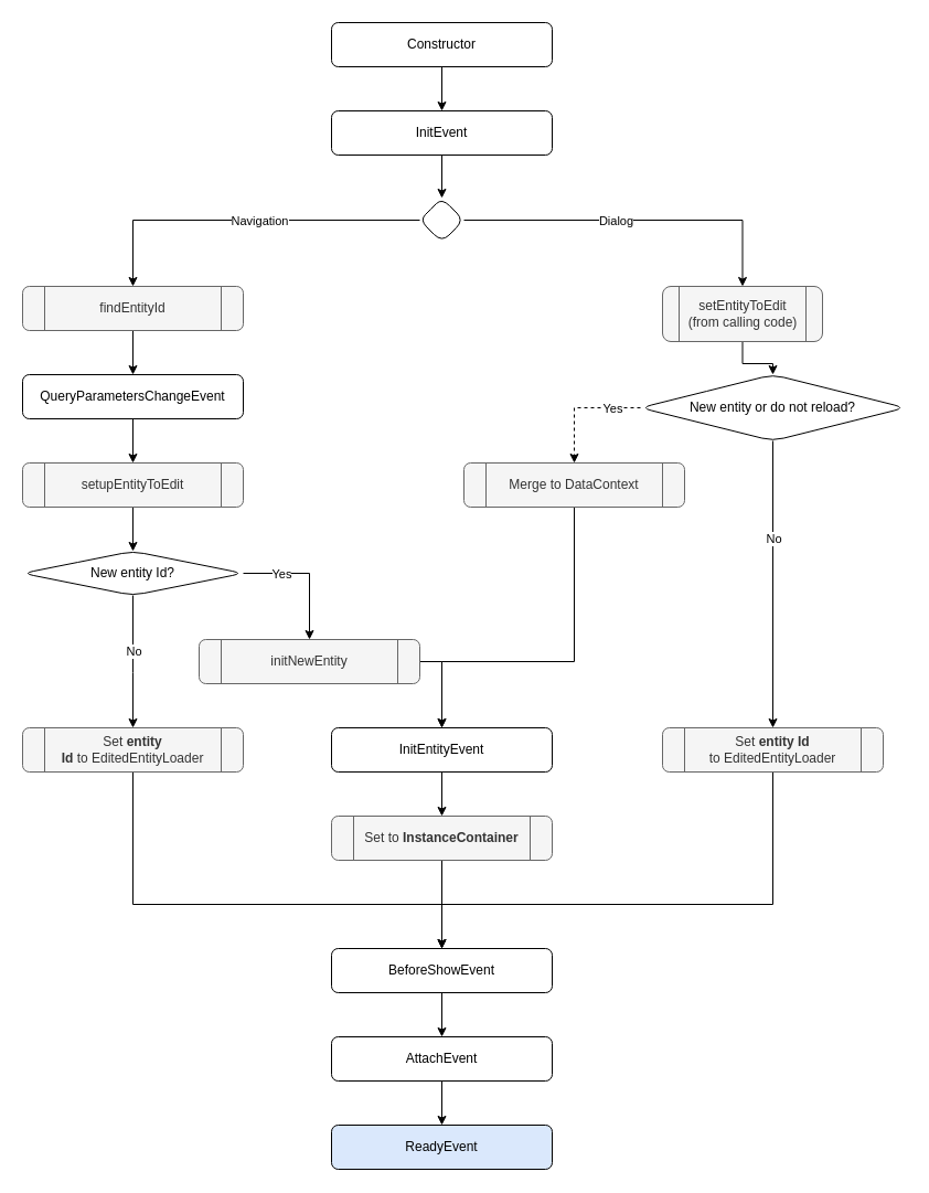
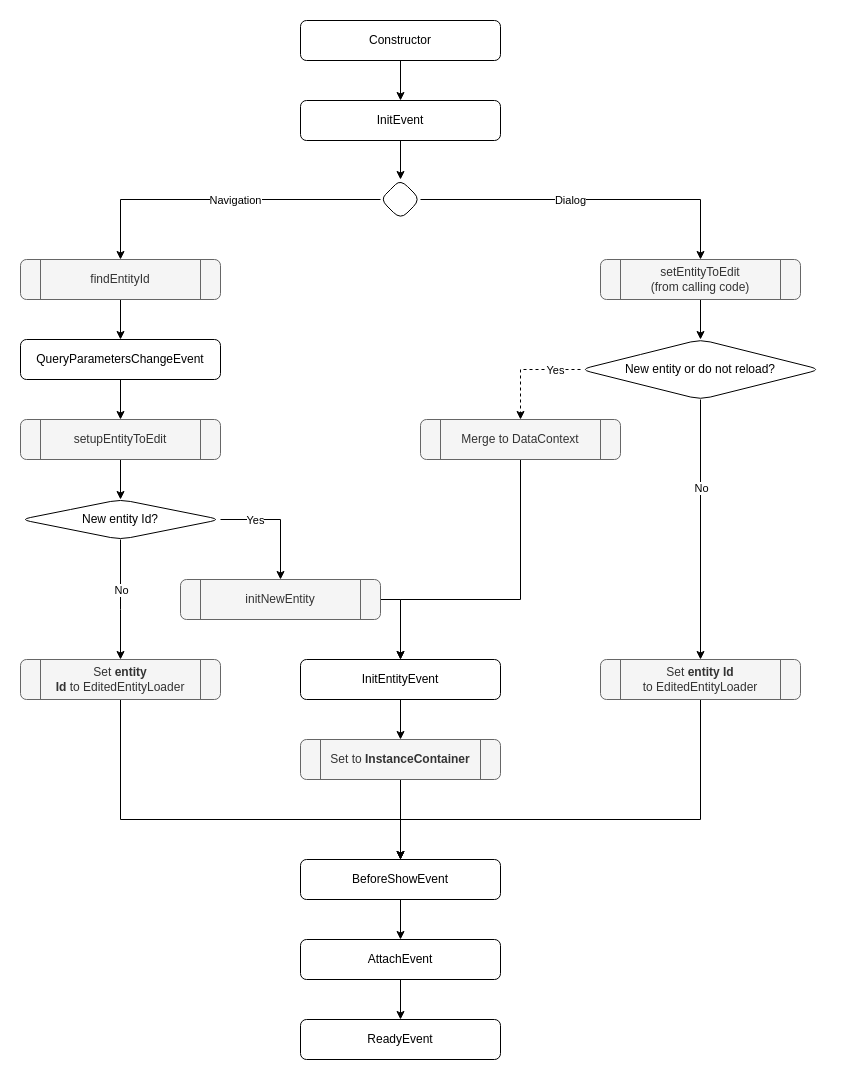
  <mxCell id="0" />
  <mxCell id="1" parent="0" />
  <mxCell id="2" value="" style="edgeStyle=orthogonalEdgeStyle;rounded=0;orthogonalLoop=1;jettySize=auto;html=1;" edge="1" parent="1" source="3" target="5"><mxGeometry relative="1" as="geometry" /></mxCell>
  <mxCell id="3" value="Constructor" style="rounded=1;whiteSpace=wrap;html=1;fontSize=12;glass=0;strokeWidth=1;shadow=0;" vertex="1" parent="1"><mxGeometry x="300" y="20" width="200" height="40" as="geometry" /></mxCell>
  <mxCell id="4" value="" style="edgeStyle=orthogonalEdgeStyle;rounded=0;orthogonalLoop=1;jettySize=auto;html=1;" edge="1" parent="1" source="5" target="30"><mxGeometry relative="1" as="geometry" /></mxCell>
  <mxCell id="5" value="InitEvent" style="rounded=1;whiteSpace=wrap;html=1;" vertex="1" parent="1"><mxGeometry x="300" y="100" width="200" height="40" as="geometry" /></mxCell>
  <mxCell id="6" style="edgeStyle=orthogonalEdgeStyle;rounded=0;orthogonalLoop=1;jettySize=auto;html=1;entryX=0.5;entryY=0;entryDx=0;entryDy=0;" edge="1" parent="1" source="7" target="9"><mxGeometry relative="1" as="geometry" /></mxCell>
  <mxCell id="7" value="BeforeShowEvent" style="whiteSpace=wrap;html=1;rounded=1;" vertex="1" parent="1"><mxGeometry x="300" y="859" width="200" height="40" as="geometry" /></mxCell>
  <mxCell id="8" style="edgeStyle=orthogonalEdgeStyle;rounded=0;orthogonalLoop=1;jettySize=auto;html=1;entryX=0.5;entryY=0;entryDx=0;entryDy=0;" edge="1" parent="1" source="9" target="10"><mxGeometry relative="1" as="geometry" /></mxCell>
  <mxCell id="9" value="AttachEvent" style="whiteSpace=wrap;html=1;rounded=1;" vertex="1" parent="1"><mxGeometry x="300" y="939" width="200" height="40" as="geometry" /></mxCell>
- <mxCell id="10" value="ReadyEvent" style="whiteSpace=wrap;html=1;rounded=1;fillColor=#dae8fc;" vertex="1" parent="1"><mxGeometry x="300" y="1019" width="200" height="40" as="geometry" /></mxCell>
+ <mxCell id="10" value="ReadyEvent" style="whiteSpace=wrap;html=1;rounded=1;" vertex="1" parent="1"><mxGeometry x="300" y="1019" width="200" height="40" as="geometry" /></mxCell>
  <mxCell id="11" style="edgeStyle=orthogonalEdgeStyle;rounded=0;orthogonalLoop=1;jettySize=auto;html=1;entryX=0.5;entryY=0;entryDx=0;entryDy=0;" edge="1" parent="1" source="12" target="17"><mxGeometry relative="1" as="geometry"><mxPoint x="740" y="349" as="targetPoint" /></mxGeometry></mxCell>
- <mxCell id="12" value="setEntityToEdit&lt;div&gt;&lt;div&gt;(from calling code)&lt;/div&gt;&lt;/div&gt;" style="shape=process;whiteSpace=wrap;html=1;backgroundOutline=1;rounded=1;fillColor=#f5f5f5;strokeColor=#666666;fontColor=#333333;" vertex="1" parent="1"><mxGeometry x="600" y="259" width="145" height="50" as="geometry" /></mxCell>
+ <mxCell id="12" value="setEntityToEdit&lt;div&gt;&lt;div&gt;(from calling code)&lt;/div&gt;&lt;/div&gt;" style="shape=process;whiteSpace=wrap;html=1;backgroundOutline=1;rounded=1;fillColor=#f5f5f5;strokeColor=#666666;fontColor=#333333;" vertex="1" parent="1"><mxGeometry x="600" y="259" width="200" height="40" as="geometry" /></mxCell>
  <mxCell id="13" value="" style="edgeStyle=orthogonalEdgeStyle;rounded=0;orthogonalLoop=1;jettySize=auto;html=1;exitX=0;exitY=0.5;exitDx=0;exitDy=0;dashed=1;" edge="1" parent="1" source="17" target="21"><mxGeometry relative="1" as="geometry"><Array as="points"><mxPoint x="520" y="369" /></Array><mxPoint x="1030" y="439" as="sourcePoint" /></mxGeometry></mxCell>
  <mxCell id="14" value="Yes" style="edgeLabel;html=1;align=center;verticalAlign=middle;resizable=0;points=[];rotation=0;" vertex="1" connectable="0" parent="13"><mxGeometry x="-0.212" y="2" relative="1" as="geometry"><mxPoint x="17" y="-2" as="offset" /></mxGeometry></mxCell>
  <mxCell id="15" style="edgeStyle=orthogonalEdgeStyle;rounded=0;orthogonalLoop=1;jettySize=auto;html=1;exitX=0.5;exitY=1;exitDx=0;exitDy=0;" edge="1" parent="1" source="17" target="19"><mxGeometry relative="1" as="geometry" /></mxCell>
  <mxCell id="16" value="No" style="edgeLabel;html=1;align=center;verticalAlign=middle;resizable=0;points=[];" vertex="1" connectable="0" parent="15"><mxGeometry x="-0.307" y="2" relative="1" as="geometry"><mxPoint x="-2" y="-2" as="offset" /></mxGeometry></mxCell>
  <mxCell id="17" value="New entity or do not reload?" style="rhombus;whiteSpace=wrap;html=1;rounded=1;" vertex="1" parent="1"><mxGeometry x="580" y="339" width="240" height="60" as="geometry" /></mxCell>
  <mxCell id="18" style="edgeStyle=orthogonalEdgeStyle;rounded=0;orthogonalLoop=1;jettySize=auto;html=1;entryX=0.5;entryY=0;entryDx=0;entryDy=0;exitX=0.5;exitY=1;exitDx=0;exitDy=0;" edge="1" parent="1" source="19" target="7"><mxGeometry relative="1" as="geometry"><Array as="points"><mxPoint x="700" y="819" /><mxPoint x="400" y="819" /></Array></mxGeometry></mxCell>
  <mxCell id="19" value="Set &lt;b&gt;entity Id&lt;/b&gt; to&amp;nbsp;EditedEntityLoader" style="shape=process;whiteSpace=wrap;html=1;backgroundOutline=1;rounded=1;fillColor=#f5f5f5;strokeColor=#666666;fontColor=#333333;" vertex="1" parent="1"><mxGeometry x="600" y="659" width="200" height="40" as="geometry" /></mxCell>
  <mxCell id="20" value="" style="edgeStyle=orthogonalEdgeStyle;rounded=0;orthogonalLoop=1;jettySize=auto;html=1;entryX=0.5;entryY=0;entryDx=0;entryDy=0;exitX=0.5;exitY=1;exitDx=0;exitDy=0;" edge="1" parent="1" source="21" target="23"><mxGeometry relative="1" as="geometry"><Array as="points"><mxPoint x="520" y="599" /><mxPoint x="400" y="599" /></Array></mxGeometry></mxCell>
  <mxCell id="21" value="Merge to DataContext" style="shape=process;whiteSpace=wrap;html=1;backgroundOutline=1;rounded=1;fillColor=#f5f5f5;fontColor=#333333;strokeColor=#666666;" vertex="1" parent="1"><mxGeometry x="420" y="419" width="200" height="40" as="geometry" /></mxCell>
  <mxCell id="22" value="" style="edgeStyle=orthogonalEdgeStyle;rounded=0;orthogonalLoop=1;jettySize=auto;html=1;" edge="1" parent="1" source="23" target="25"><mxGeometry relative="1" as="geometry" /></mxCell>
  <mxCell id="23" value="InitEntityEvent" style="whiteSpace=wrap;html=1;rounded=1;" vertex="1" parent="1"><mxGeometry x="300" y="659" width="200" height="40" as="geometry" /></mxCell>
  <mxCell id="24" style="edgeStyle=orthogonalEdgeStyle;rounded=0;orthogonalLoop=1;jettySize=auto;html=1;entryX=0.5;entryY=0;entryDx=0;entryDy=0;" edge="1" parent="1" source="25" target="7"><mxGeometry relative="1" as="geometry" /></mxCell>
  <mxCell id="25" value="Set to&amp;nbsp;&lt;b&gt;InstanceContainer&lt;/b&gt;" style="shape=process;whiteSpace=wrap;html=1;backgroundOutline=1;rounded=1;fillColor=#f5f5f5;strokeColor=#666666;fontColor=#333333;" vertex="1" parent="1"><mxGeometry x="300" y="739" width="200" height="40" as="geometry" /></mxCell>
  <mxCell id="26" style="edgeStyle=orthogonalEdgeStyle;rounded=0;orthogonalLoop=1;jettySize=auto;html=1;entryX=0.5;entryY=0;entryDx=0;entryDy=0;" edge="1" parent="1" source="30" target="34"><mxGeometry relative="1" as="geometry"><mxPoint x="140" y="259" as="targetPoint" /></mxGeometry></mxCell>
  <mxCell id="27" value="Navigation" style="edgeLabel;html=1;align=center;verticalAlign=middle;resizable=0;points=[];" vertex="1" connectable="0" parent="26"><mxGeometry x="-0.086" relative="1" as="geometry"><mxPoint as="offset" /></mxGeometry></mxCell>
  <mxCell id="28" style="edgeStyle=orthogonalEdgeStyle;rounded=0;orthogonalLoop=1;jettySize=auto;html=1;entryX=0.5;entryY=0;entryDx=0;entryDy=0;" edge="1" parent="1" source="30" target="12"><mxGeometry relative="1" as="geometry" /></mxCell>
  <mxCell id="29" value="Dialog" style="edgeLabel;html=1;align=center;verticalAlign=middle;resizable=0;points=[];" vertex="1" connectable="0" parent="28"><mxGeometry x="-0.126" relative="1" as="geometry"><mxPoint as="offset" /></mxGeometry></mxCell>
  <mxCell id="30" value="" style="rhombus;whiteSpace=wrap;html=1;rounded=1;" vertex="1" parent="1"><mxGeometry x="380" y="179" width="40" height="40" as="geometry" /></mxCell>
  <mxCell id="31" value="" style="edgeStyle=orthogonalEdgeStyle;rounded=0;orthogonalLoop=1;jettySize=auto;html=1;" edge="1" parent="1" source="32" target="36"><mxGeometry relative="1" as="geometry" /></mxCell>
  <mxCell id="32" value="QueryParametersChangeEvent" style="whiteSpace=wrap;html=1;rounded=1;" vertex="1" parent="1"><mxGeometry x="20" y="339" width="200" height="40" as="geometry" /></mxCell>
  <mxCell id="33" style="edgeStyle=orthogonalEdgeStyle;rounded=0;orthogonalLoop=1;jettySize=auto;html=1;entryX=0.5;entryY=0;entryDx=0;entryDy=0;" edge="1" parent="1" source="34" target="32"><mxGeometry relative="1" as="geometry" /></mxCell>
  <mxCell id="34" value="findEntityId" style="shape=process;whiteSpace=wrap;html=1;backgroundOutline=1;rounded=1;fillColor=#f5f5f5;strokeColor=#666666;fontColor=#333333;" vertex="1" parent="1"><mxGeometry x="20" y="259" width="200" height="40" as="geometry" /></mxCell>
  <mxCell id="35" value="" style="edgeStyle=orthogonalEdgeStyle;rounded=0;orthogonalLoop=1;jettySize=auto;html=1;" edge="1" parent="1" source="36" target="41"><mxGeometry relative="1" as="geometry" /></mxCell>
  <mxCell id="36" value="setupEntityToEdit" style="shape=process;whiteSpace=wrap;html=1;backgroundOutline=1;rounded=1;fillColor=#f5f5f5;strokeColor=#666666;fontColor=#333333;" vertex="1" parent="1"><mxGeometry x="20" y="419" width="200" height="40" as="geometry" /></mxCell>
  <mxCell id="37" value="" style="edgeStyle=orthogonalEdgeStyle;rounded=0;orthogonalLoop=1;jettySize=auto;html=1;exitX=0.5;exitY=1;exitDx=0;exitDy=0;entryX=0.5;entryY=0;entryDx=0;entryDy=0;" edge="1" parent="1" source="41" target="43"><mxGeometry relative="1" as="geometry"><Array as="points"><mxPoint x="120" y="609" /><mxPoint x="120" y="609" /></Array></mxGeometry></mxCell>
  <mxCell id="38" value="No" style="edgeLabel;html=1;align=center;verticalAlign=middle;resizable=0;points=[];" vertex="1" connectable="0" parent="37"><mxGeometry x="-0.438" y="-2" relative="1" as="geometry"><mxPoint x="2" y="16" as="offset" /></mxGeometry></mxCell>
  <mxCell id="39" value="" style="edgeStyle=orthogonalEdgeStyle;rounded=0;orthogonalLoop=1;jettySize=auto;html=1;" edge="1" parent="1" source="41" target="45"><mxGeometry relative="1" as="geometry"><Array as="points"><mxPoint x="280" y="519" /></Array></mxGeometry></mxCell>
  <mxCell id="40" value="Yes" style="edgeLabel;html=1;align=center;verticalAlign=middle;resizable=0;points=[];rotation=0;" vertex="1" connectable="0" parent="39"><mxGeometry x="-0.212" y="2" relative="1" as="geometry"><mxPoint x="-13" y="2" as="offset" /></mxGeometry></mxCell>
  <mxCell id="41" value="New entity Id?" style="rhombus;whiteSpace=wrap;html=1;rounded=1;" vertex="1" parent="1"><mxGeometry x="20" y="499" width="200" height="40" as="geometry" /></mxCell>
  <mxCell id="42" style="edgeStyle=orthogonalEdgeStyle;rounded=0;orthogonalLoop=1;jettySize=auto;html=1;exitX=0.5;exitY=1;exitDx=0;exitDy=0;entryX=0.5;entryY=0;entryDx=0;entryDy=0;" edge="1" parent="1" source="43" target="7"><mxGeometry relative="1" as="geometry"><Array as="points"><mxPoint x="120" y="819" /><mxPoint x="400" y="819" /></Array></mxGeometry></mxCell>
  <mxCell id="43" value="Set&amp;nbsp;&lt;b&gt;entity Id&lt;/b&gt;&amp;nbsp;to&amp;nbsp;EditedEntityLoader" style="shape=process;whiteSpace=wrap;html=1;backgroundOutline=1;rounded=1;fillColor=#f5f5f5;strokeColor=#666666;fontColor=#333333;" vertex="1" parent="1"><mxGeometry x="20" y="659" width="200" height="40" as="geometry" /></mxCell>
  <mxCell id="44" style="edgeStyle=orthogonalEdgeStyle;rounded=0;orthogonalLoop=1;jettySize=auto;html=1;entryX=0.5;entryY=0;entryDx=0;entryDy=0;exitX=1;exitY=0.5;exitDx=0;exitDy=0;" edge="1" parent="1" source="45" target="23"><mxGeometry relative="1" as="geometry" /></mxCell>
  <mxCell id="45" value="initNewEntity" style="shape=process;whiteSpace=wrap;html=1;backgroundOutline=1;rounded=1;fillColor=#f5f5f5;strokeColor=#666666;fontColor=#333333;" vertex="1" parent="1"><mxGeometry x="180" y="579" width="200" height="40" as="geometry" /></mxCell>
